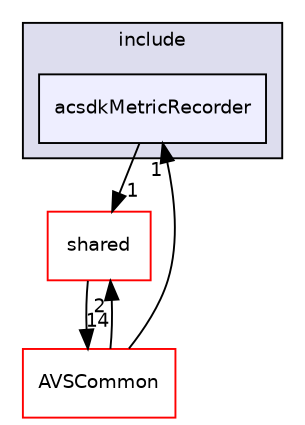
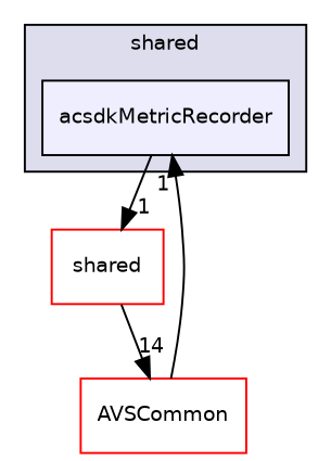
  digraph {
    compound=true
    node [fillcolor=white fontname=Helvetica fontsize=10 shape=box style=filled color=red]
    edge [headlabel=1 labeldistance=1.5 labelfontname=Helvetica labelfontsize=10]
    n1 [fillcolor="#eeeeff" label=acsdkMetricRecorder pencolor=black color=""]
    n2 [label=shared]
    n3 [label=AVSCommon]
    subgraph cluster_1 {
      bgcolor="#ddddee"
      fontname=Helvetica
      fontsize=10
-     label=include
+     label=shared
      pencolor=black
      n1
    }
    n1 -> n2
    n2 -> n3 [headlabel=14]
    n3 -> n1
-   n3 -> n2 [headlabel=2]
  }
